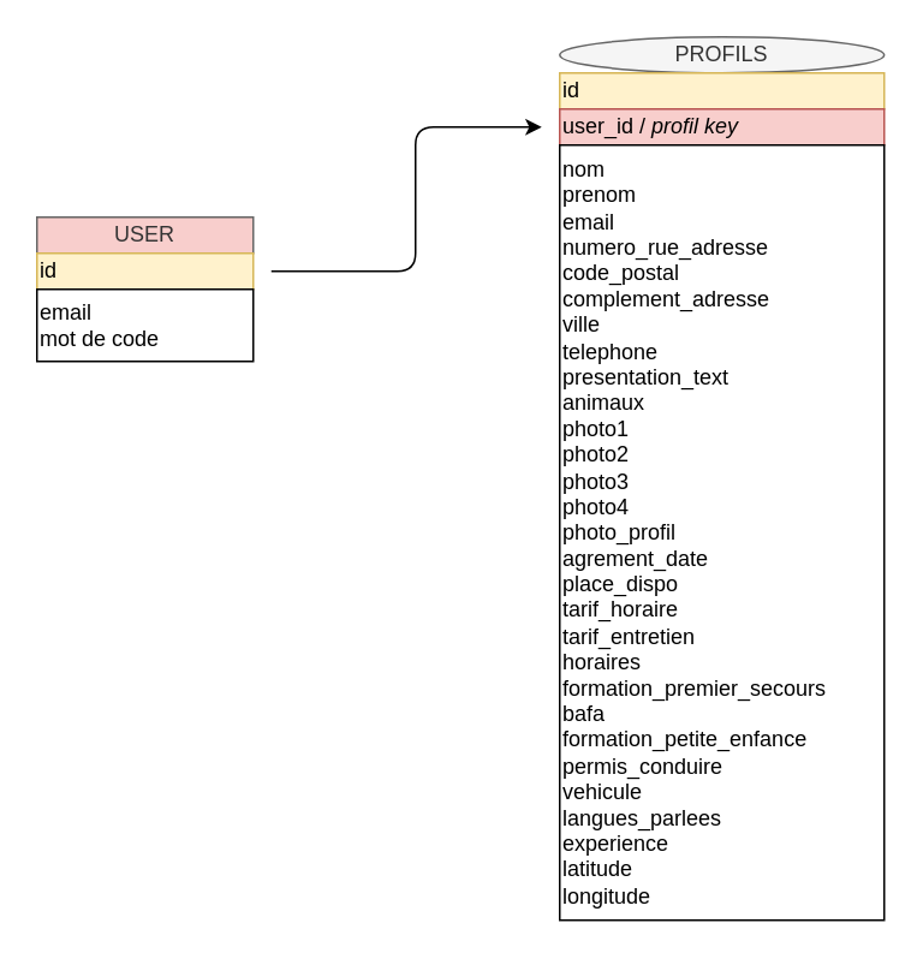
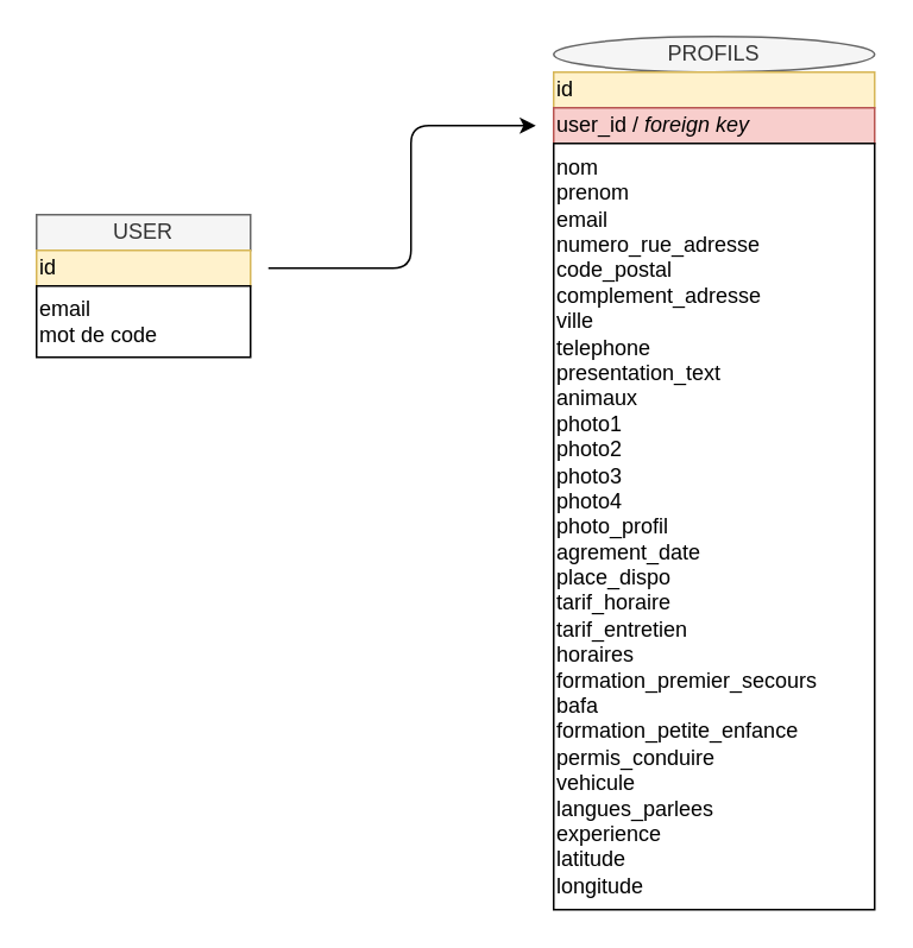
  <mxCell id="0" />
  <mxCell id="1" parent="0" />
- <mxCell id="2" value="USER" style="rounded=0;whiteSpace=wrap;html=1;fillColor=#f8cecc;strokeColor=#666666;fontColor=#333333;" vertex="1" parent="1"><mxGeometry x="20" y="120" width="120" height="20" as="geometry" /></mxCell>
+ <mxCell id="2" value="USER" style="rounded=0;whiteSpace=wrap;html=1;fillColor=#f5f5f5;strokeColor=#666666;fontColor=#333333;" vertex="1" parent="1"><mxGeometry x="20" y="120" width="120" height="20" as="geometry" /></mxCell>
  <mxCell id="3" value="PROFILS" style="ellipse;whiteSpace=wrap;html=1;fillColor=#f5f5f5;strokeColor=#666666;fontColor=#333333;" vertex="1" parent="1"><mxGeometry x="310" y="20" width="180" height="20" as="geometry" /></mxCell>
  <mxCell id="4" value="&lt;div align=&quot;left&quot;&gt;id&lt;/div&gt;" style="rounded=0;whiteSpace=wrap;html=1;align=left;fillColor=#fff2cc;strokeColor=#d6b656;" vertex="1" parent="1"><mxGeometry x="20" y="140" width="120" height="20" as="geometry" /></mxCell>
  <mxCell id="5" value="&lt;div align=&quot;left&quot;&gt;email&lt;/div&gt;&lt;div align=&quot;left&quot;&gt;mot de code&lt;/div&gt;" style="rounded=0;whiteSpace=wrap;html=1;align=left;" vertex="1" parent="1"><mxGeometry x="20" y="160" width="120" height="40" as="geometry" /></mxCell>
  <mxCell id="6" style="edgeStyle=orthogonalEdgeStyle;rounded=0;orthogonalLoop=1;jettySize=auto;html=1;exitX=0.5;exitY=1;exitDx=0;exitDy=0;" edge="1" parent="1" source="5" target="5"><mxGeometry relative="1" as="geometry" /></mxCell>
  <mxCell id="7" value="&lt;div align=&quot;left&quot;&gt;id&lt;/div&gt;" style="rounded=0;whiteSpace=wrap;html=1;align=left;fillColor=#fff2cc;strokeColor=#d6b656;" vertex="1" parent="1"><mxGeometry x="310" y="40" width="180" height="20" as="geometry" /></mxCell>
- <mxCell id="8" value="user_id / &lt;i&gt;profil key&lt;/i&gt;" style="rounded=0;whiteSpace=wrap;html=1;align=left;fillColor=#f8cecc;strokeColor=#b85450;" vertex="1" parent="1"><mxGeometry x="310" y="60" width="180" height="20" as="geometry" /></mxCell>
+ <mxCell id="8" value="user_id / &lt;i&gt;foreign key&lt;/i&gt;" style="rounded=0;whiteSpace=wrap;html=1;align=left;fillColor=#f8cecc;strokeColor=#b85450;" vertex="1" parent="1"><mxGeometry x="310" y="60" width="180" height="20" as="geometry" /></mxCell>
  <mxCell id="9" value="&lt;div&gt;nom&lt;/div&gt;&lt;div&gt;prenom&lt;/div&gt;&lt;div&gt;email&lt;/div&gt;&lt;div&gt;numero_rue_adresse&lt;/div&gt;&lt;div&gt;code_postal&lt;/div&gt;&lt;div&gt;complement_adresse&lt;/div&gt;&lt;div&gt;ville&lt;/div&gt;&lt;div&gt;telephone&lt;/div&gt;&lt;div&gt;presentation_text&lt;/div&gt;&lt;div&gt;animaux&lt;/div&gt;&lt;div&gt;photo1&lt;/div&gt;&lt;div&gt;photo2&lt;/div&gt;&lt;div&gt;photo3&lt;/div&gt;&lt;div&gt;photo4&lt;/div&gt;&lt;div&gt;photo_profil&lt;/div&gt;&lt;div&gt;agrement_date&lt;/div&gt;&lt;div&gt;place_dispo&lt;/div&gt;&lt;div&gt;tarif_horaire&lt;/div&gt;&lt;div&gt;tarif_entretien&lt;/div&gt;&lt;div&gt;horaires&lt;/div&gt;&lt;div&gt;formation_premier_secours&lt;/div&gt;&lt;div&gt;bafa&lt;/div&gt;&lt;div&gt;formation_petite_enfance&lt;/div&gt;&lt;div&gt;permis_conduire&lt;/div&gt;&lt;div&gt;vehicule&lt;/div&gt;&lt;div&gt;langues_parlees&lt;/div&gt;&lt;div&gt;experience&lt;/div&gt;&lt;div&gt;latitude&lt;/div&gt;&lt;div&gt;longitude&lt;br&gt;&lt;/div&gt;" style="rounded=0;whiteSpace=wrap;html=1;align=left;" vertex="1" parent="1"><mxGeometry x="310" y="80" width="180" height="430" as="geometry" /></mxCell>
  <mxCell id="10" value="" style="endArrow=classic;html=1;" edge="1" parent="1"><mxGeometry width="50" height="50" relative="1" as="geometry"><mxPoint x="150" y="150" as="sourcePoint" /><mxPoint x="300" y="70" as="targetPoint" /><Array as="points"><mxPoint x="230" y="150" /><mxPoint x="230" y="70" /></Array></mxGeometry></mxCell>
